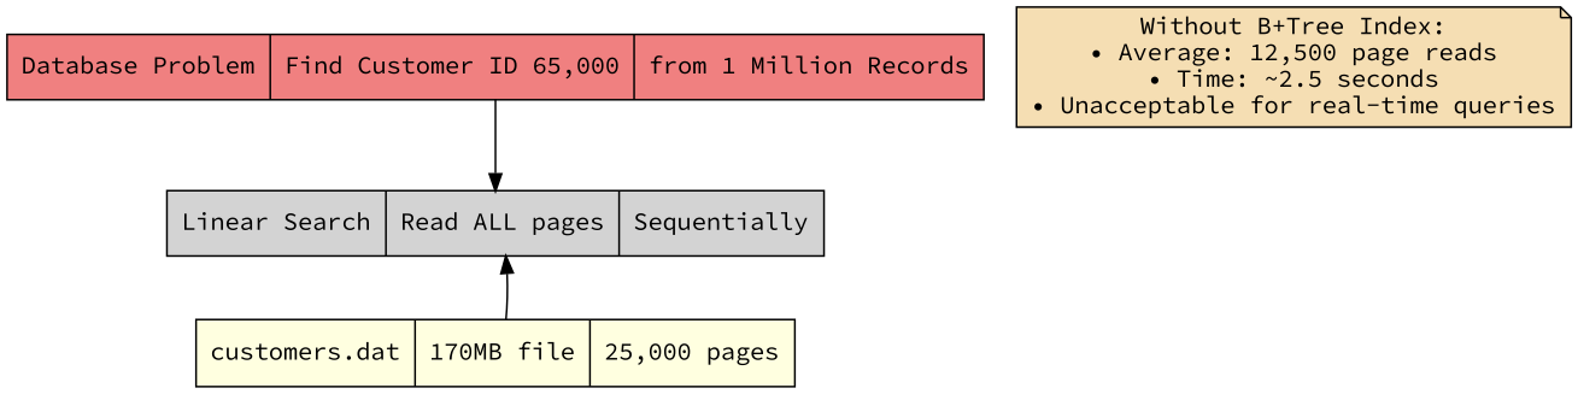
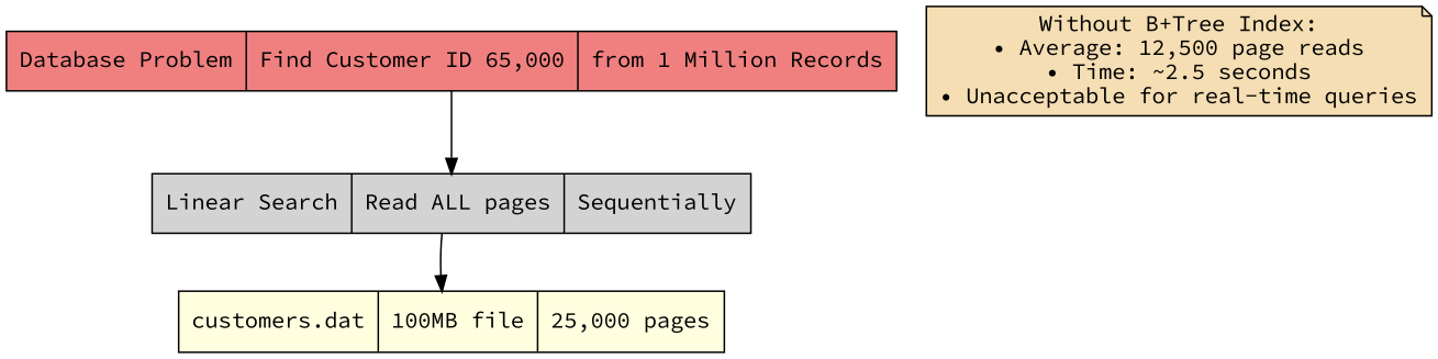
  digraph {
    fontname="Source Code Pro"
    rankdir=TB
    node [fontname="Source Code Pro" shape=record style=filled]
    edge [fontname="Source Code Pro"]
    n1 [fillcolor=lightcoral label="Database Problem|Find Customer ID 65,000|from 1 Million Records"]
-   n2 [fillcolor=lightyellow label="customers.dat|170MB file|25,000 pages"]
+   n2 [fillcolor=lightyellow label="customers.dat|100MB file|25,000 pages"]
    n3 [fillcolor=lightgray label="Linear Search|Read ALL pages|Sequentially"]
    n4 [fillcolor=wheat label="Without B+Tree Index:\n• Average: 12,500 page reads\n• Time: ~2.5 seconds\n• Unacceptable for real-time queries" shape=note]
    subgraph sub_1 {
      rank=same
      n1
    }
    subgraph sub_2 {
      rank=same
      n2
    }
    subgraph sub_3 {
      rank=same
      n3
    }
    n1 -> n3
-   n2 -> n3
+   n3 -> n2
  }
